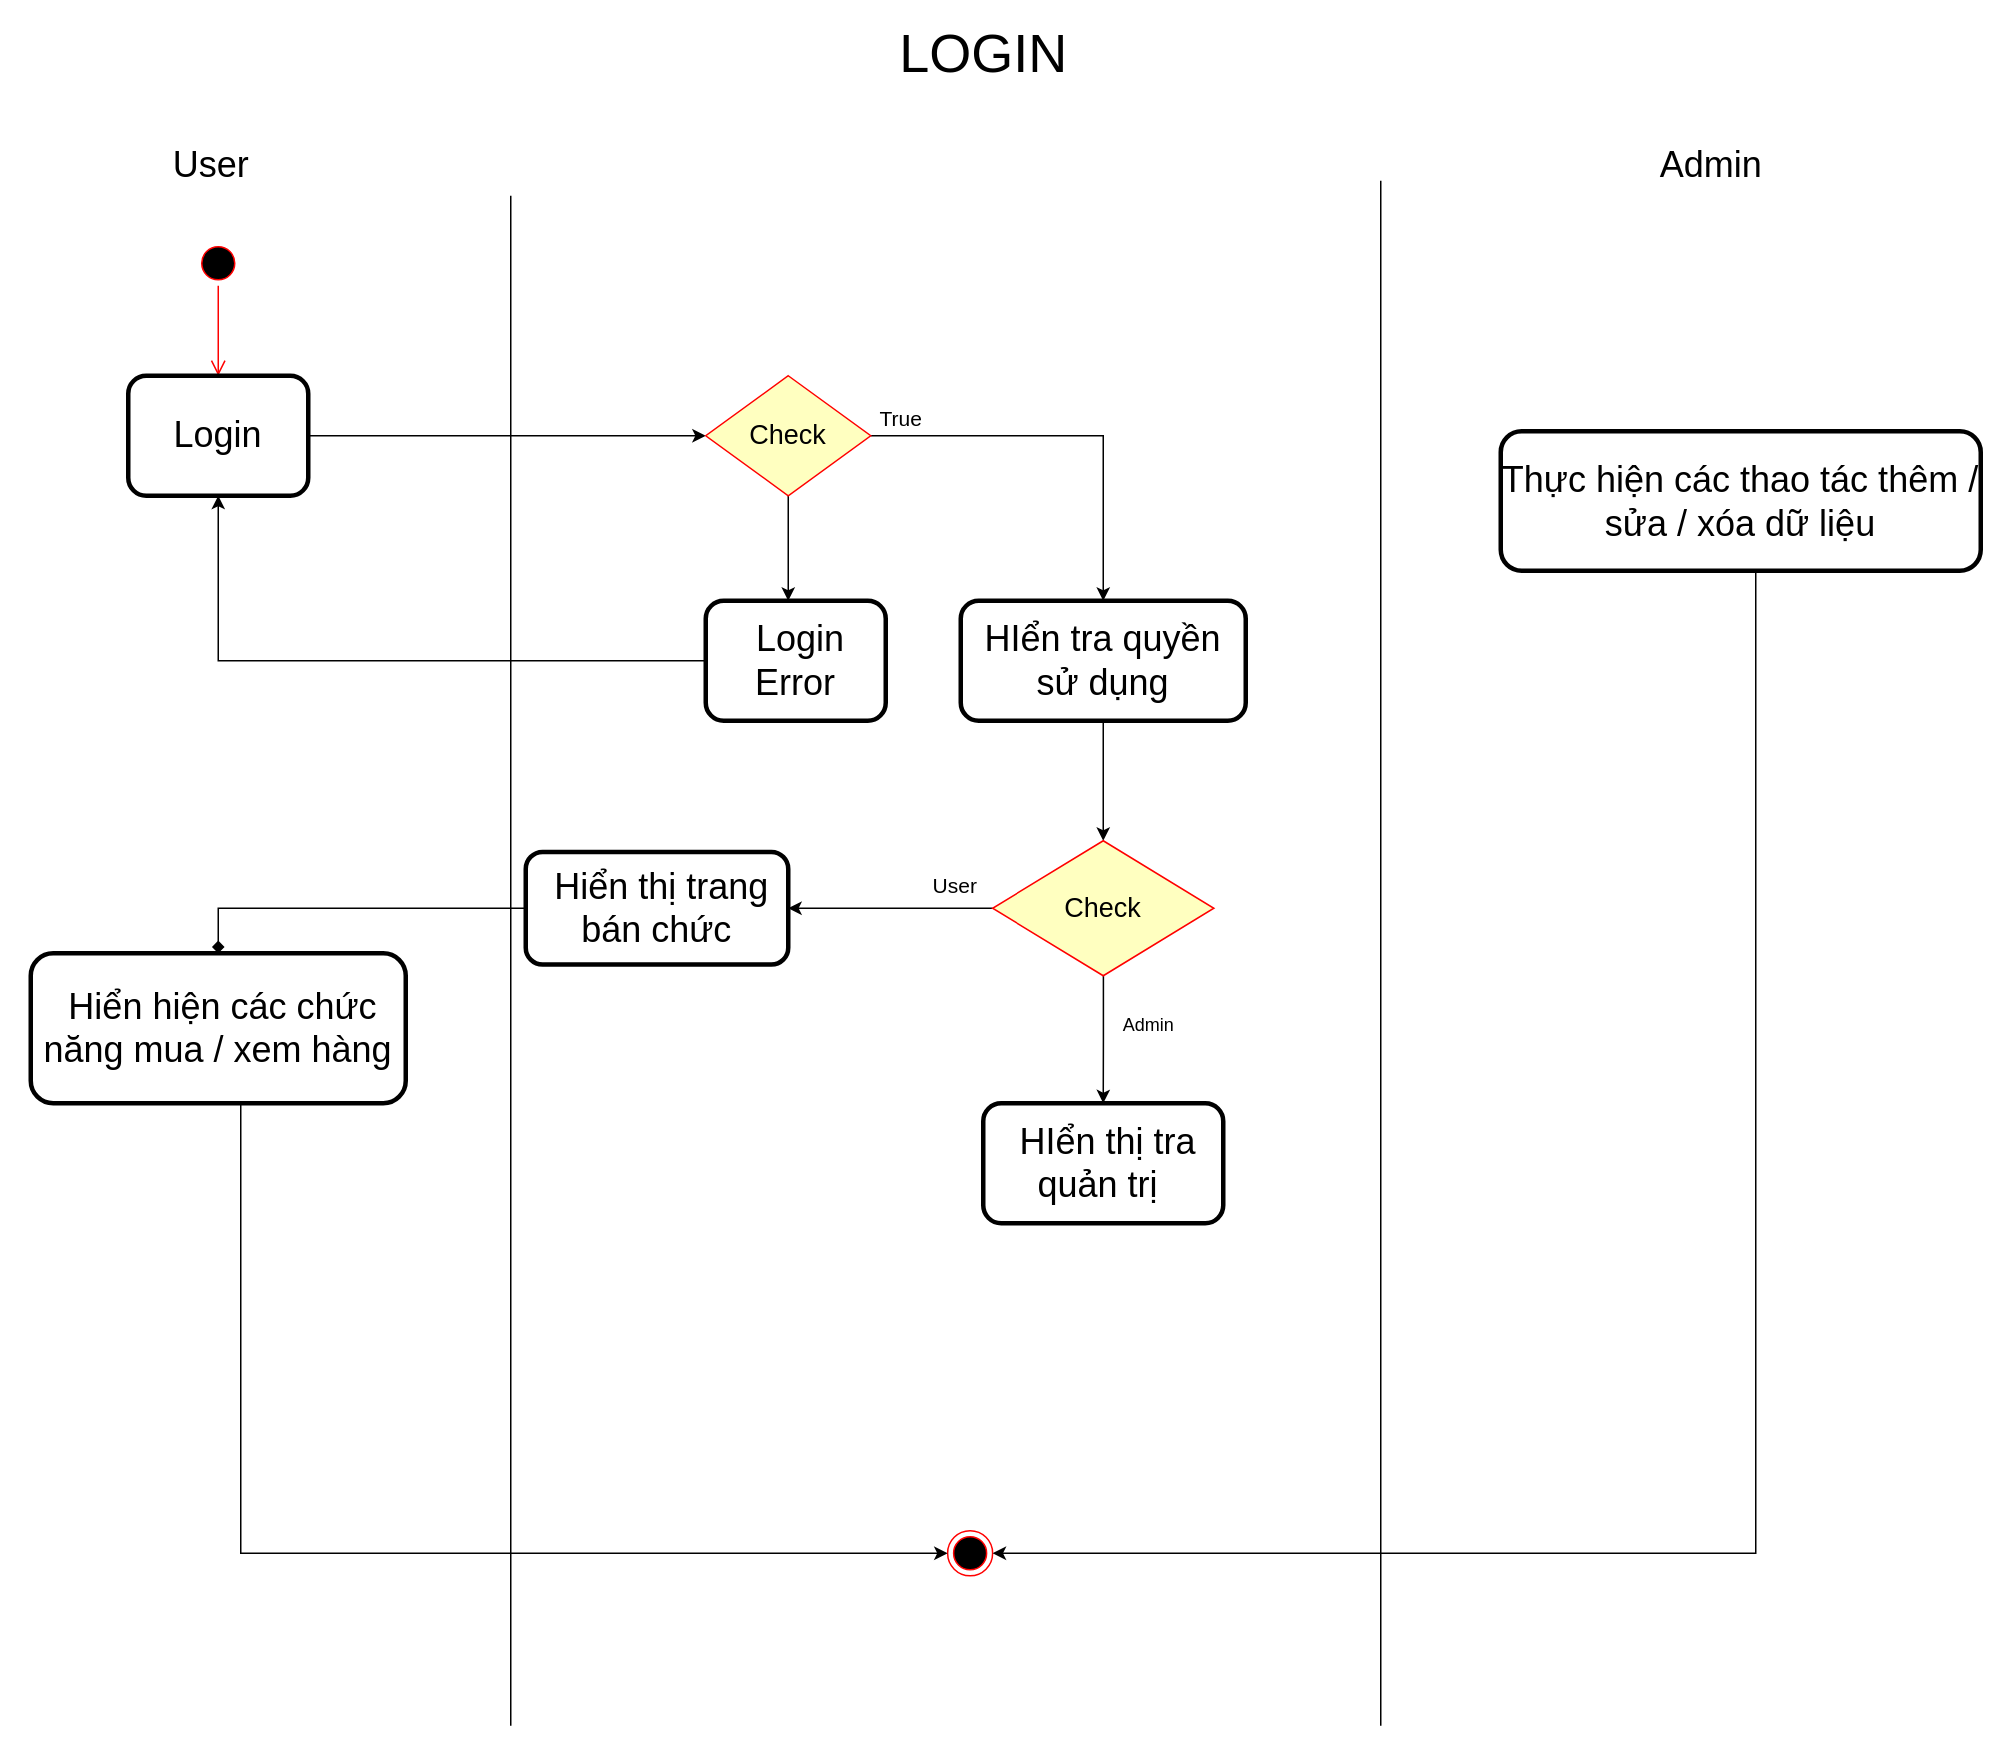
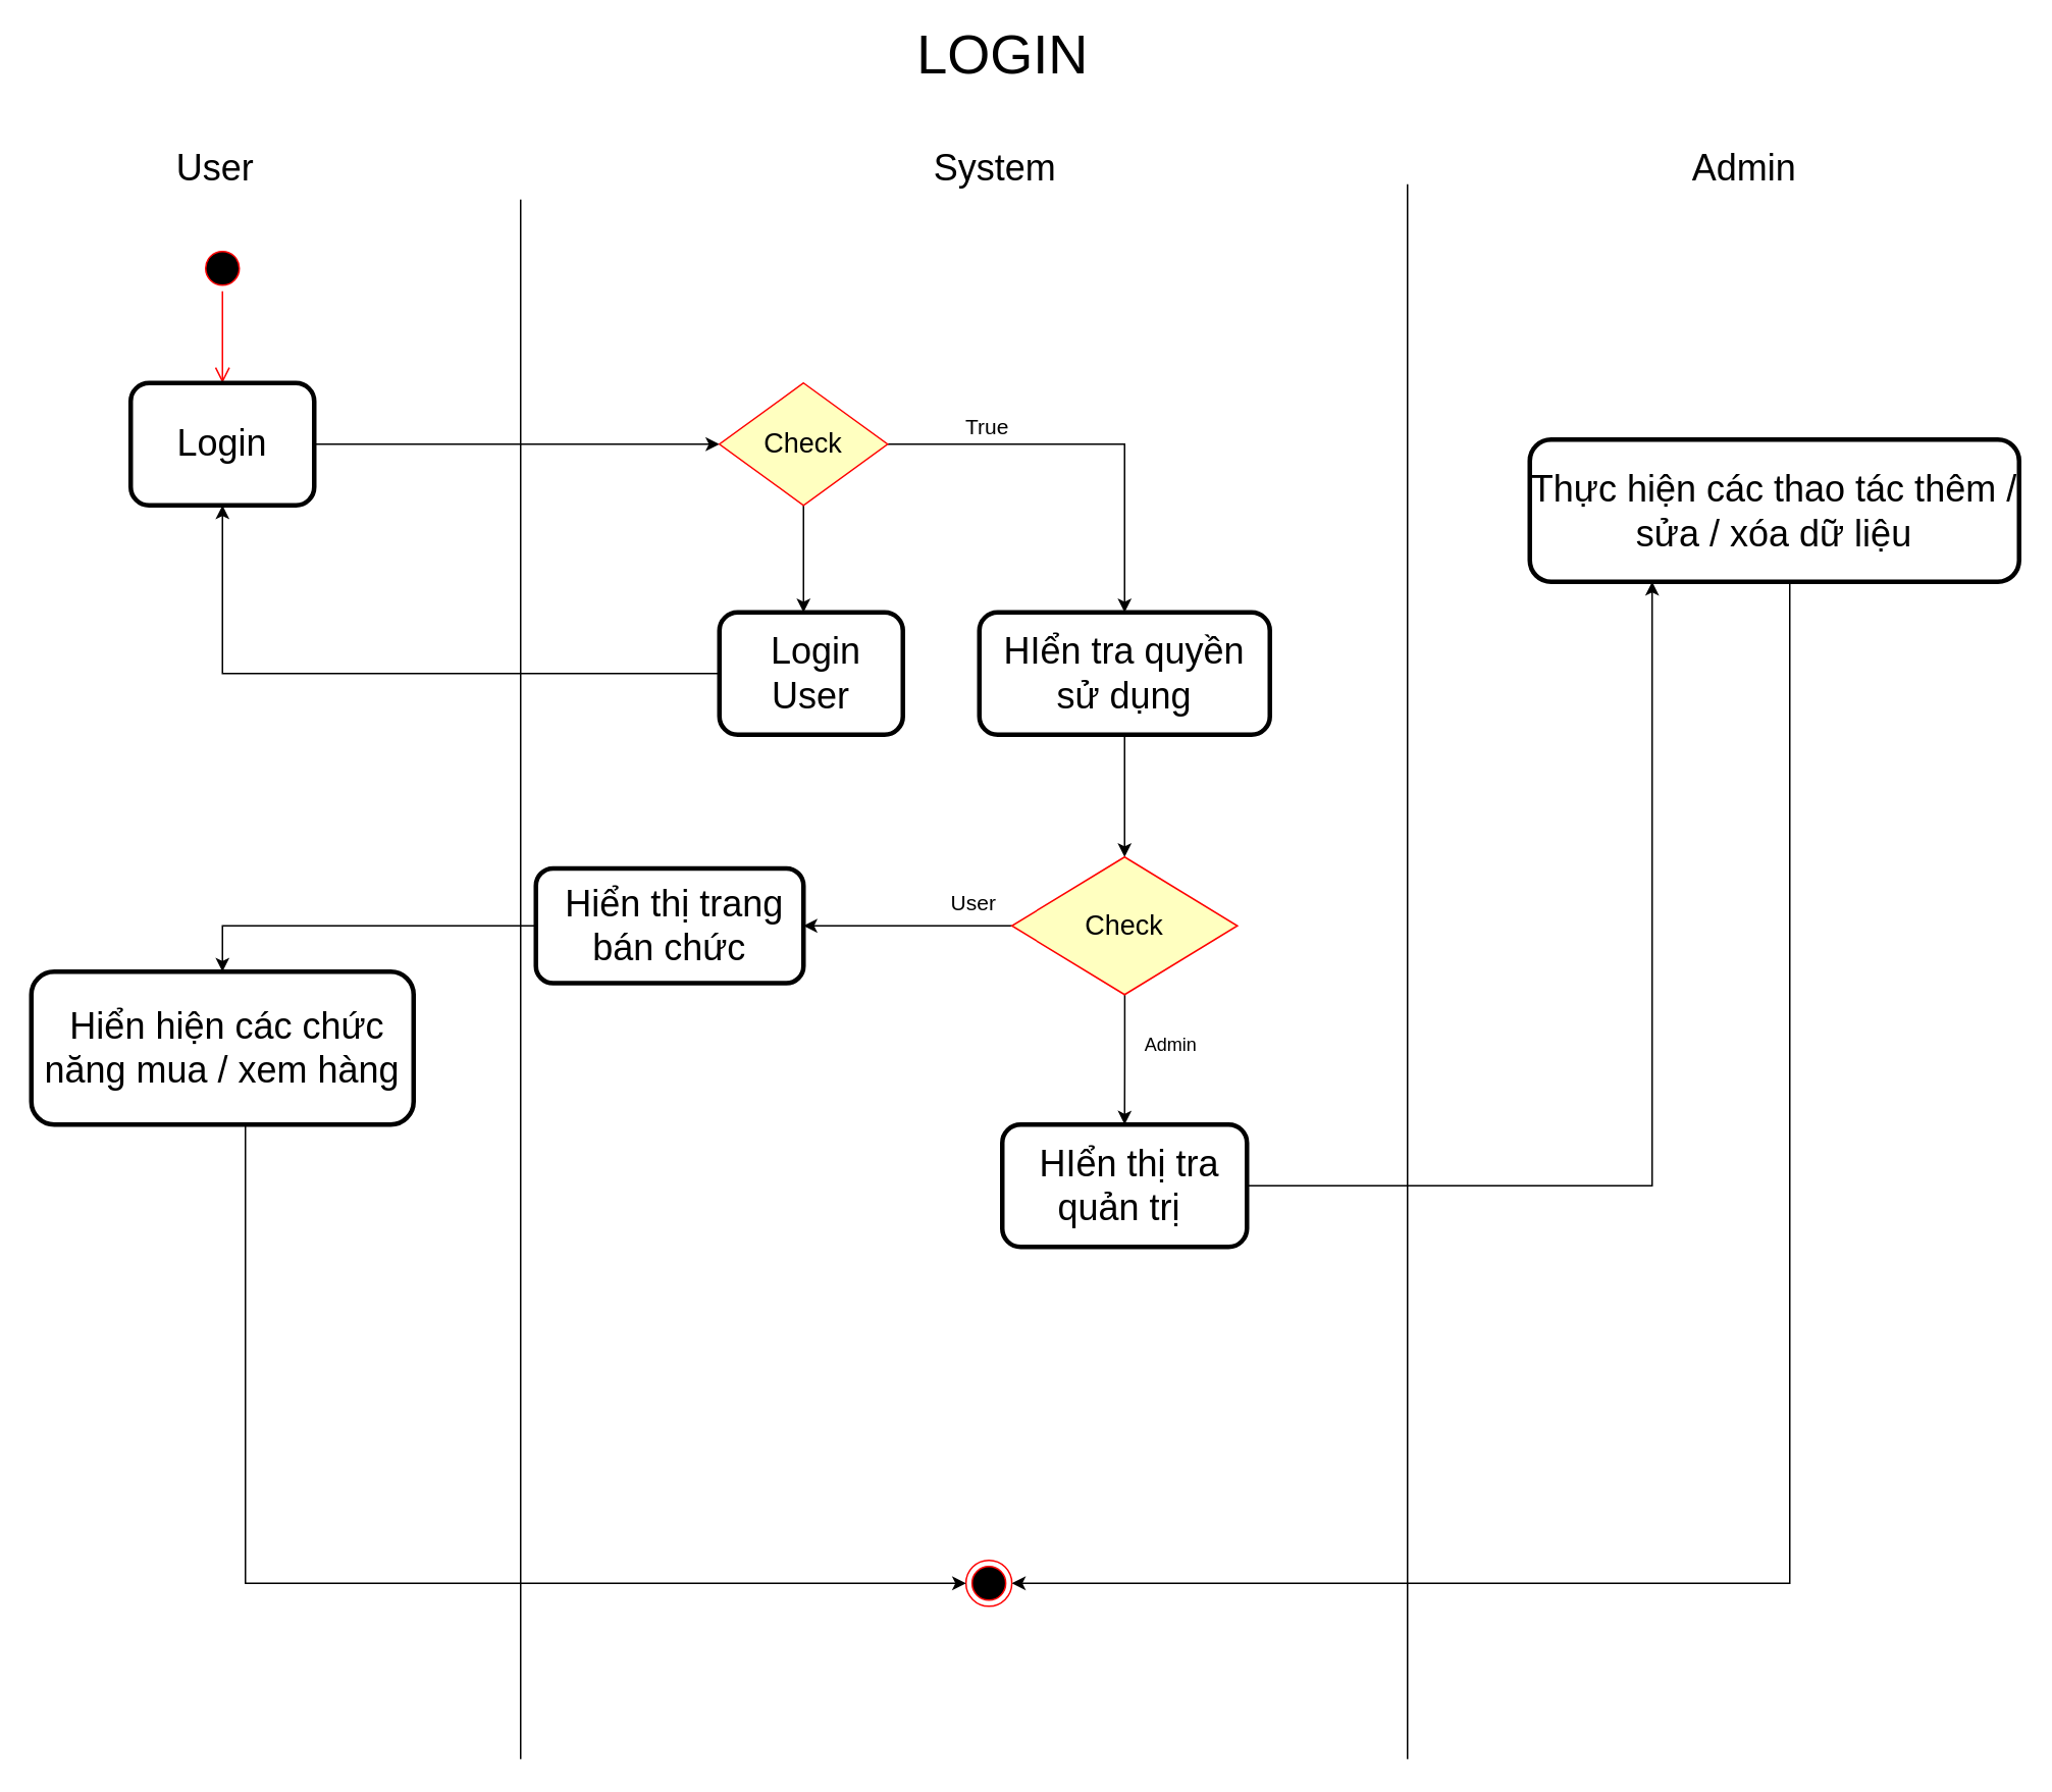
  <mxCell id="0" />
  <mxCell id="1" parent="0" />
  <mxCell id="2" value="" style="ellipse;html=1;shape=endState;fillColor=#000000;strokeColor=#ff0000;" parent="1" vertex="1"><mxGeometry x="631.25" y="1020" width="30" height="30" as="geometry" /></mxCell>
  <mxCell id="3" value="" style="ellipse;html=1;shape=startState;fillColor=#000000;strokeColor=#ff0000;" vertex="1" parent="1"><mxGeometry x="130" y="160" width="30" height="30" as="geometry" /></mxCell>
  <mxCell id="4" value="" style="edgeStyle=orthogonalEdgeStyle;html=1;verticalAlign=bottom;endArrow=open;endSize=8;strokeColor=#ff0000;" edge="1" source="3" parent="1"><mxGeometry relative="1" as="geometry"><mxPoint x="145" y="250" as="targetPoint" /><Array as="points"><mxPoint x="145" y="250" /></Array></mxGeometry></mxCell>
  <mxCell id="5" value="" style="endArrow=none;html=1;" edge="1" parent="1"><mxGeometry width="50" height="50" relative="1" as="geometry"><mxPoint x="340" y="1150" as="sourcePoint" /><mxPoint x="340" y="130" as="targetPoint" /></mxGeometry></mxCell>
  <mxCell id="6" value="" style="endArrow=none;html=1;" edge="1" parent="1"><mxGeometry width="50" height="50" relative="1" as="geometry"><mxPoint x="920" y="1150" as="sourcePoint" /><mxPoint x="920" y="120" as="targetPoint" /></mxGeometry></mxCell>
  <mxCell id="7" value="&lt;font style=&quot;font-size: 24px&quot;&gt;User&lt;/font&gt;" style="text;html=1;align=center;verticalAlign=middle;resizable=0;points=[];autosize=1;" vertex="1" parent="1"><mxGeometry x="105" y="100" width="70" height="20" as="geometry" /></mxCell>
+ <mxCell id="8" value="&lt;font style=&quot;font-size: 24px&quot;&gt;System&lt;/font&gt;" style="text;html=1;align=center;verticalAlign=middle;resizable=0;points=[];autosize=1;" vertex="1" parent="1"><mxGeometry x="600" y="100" width="100" height="20" as="geometry" /></mxCell>
  <mxCell id="9" value="&lt;font style=&quot;font-size: 24px&quot;&gt;Admin&lt;/font&gt;" style="text;html=1;align=center;verticalAlign=middle;resizable=0;points=[];autosize=1;" vertex="1" parent="1"><mxGeometry x="1100" y="100" width="80" height="20" as="geometry" /></mxCell>
  <mxCell id="10" style="edgeStyle=orthogonalEdgeStyle;rounded=0;orthogonalLoop=1;jettySize=auto;html=1;entryX=0;entryY=0.5;entryDx=0;entryDy=0;" edge="1" parent="1" source="11" target="14"><mxGeometry relative="1" as="geometry"><Array as="points"><mxPoint x="470" y="290" /></Array></mxGeometry></mxCell>
  <mxCell id="11" value="&lt;font style=&quot;font-size: 24px&quot;&gt;Login&lt;/font&gt;" style="shape=ext;rounded=1;html=1;whiteSpace=wrap;strokeWidth=3;shadow=0;" vertex="1" parent="1"><mxGeometry x="85" y="250" width="120" height="80" as="geometry" /></mxCell>
  <mxCell id="12" style="edgeStyle=orthogonalEdgeStyle;rounded=0;orthogonalLoop=1;jettySize=auto;html=1;" edge="1" parent="1" source="14"><mxGeometry relative="1" as="geometry"><mxPoint x="525" y="400" as="targetPoint" /></mxGeometry></mxCell>
  <mxCell id="13" style="edgeStyle=orthogonalEdgeStyle;rounded=0;orthogonalLoop=1;jettySize=auto;html=1;" edge="1" parent="1" source="14" target="18"><mxGeometry relative="1" as="geometry" /></mxCell>
  <mxCell id="14" value="&lt;font style=&quot;font-size: 18px&quot;&gt;Check&lt;/font&gt;" style="rhombus;whiteSpace=wrap;html=1;fillColor=#ffffc0;strokeColor=#ff0000;shadow=0;" vertex="1" parent="1"><mxGeometry x="470" y="250" width="110" height="80" as="geometry" /></mxCell>
  <mxCell id="15" style="edgeStyle=orthogonalEdgeStyle;rounded=0;orthogonalLoop=1;jettySize=auto;html=1;entryX=0.5;entryY=1;entryDx=0;entryDy=0;" edge="1" parent="1" source="16" target="11"><mxGeometry relative="1" as="geometry" /></mxCell>
- <mxCell id="16" value="&lt;font style=&quot;font-size: 24px&quot;&gt;&amp;nbsp;Login Error&lt;/font&gt;" style="shape=ext;rounded=1;html=1;whiteSpace=wrap;strokeWidth=3;shadow=0;" vertex="1" parent="1"><mxGeometry x="470" y="400" width="120" height="80" as="geometry" /></mxCell>
+ <mxCell id="16" value="&lt;font style=&quot;font-size: 24px&quot;&gt;&amp;nbsp;Login User&lt;/font&gt;" style="shape=ext;rounded=1;html=1;whiteSpace=wrap;strokeWidth=3;shadow=0;" vertex="1" parent="1"><mxGeometry x="470" y="400" width="120" height="80" as="geometry" /></mxCell>
  <mxCell id="17" style="edgeStyle=orthogonalEdgeStyle;rounded=0;orthogonalLoop=1;jettySize=auto;html=1;entryX=0.5;entryY=0;entryDx=0;entryDy=0;" edge="1" parent="1" source="18" target="22"><mxGeometry relative="1" as="geometry" /></mxCell>
  <mxCell id="18" value="&lt;span style=&quot;font-size: 24px&quot;&gt;HIển tra quyền sử dụng&lt;/span&gt;" style="shape=ext;rounded=1;html=1;whiteSpace=wrap;strokeWidth=3;shadow=0;" vertex="1" parent="1"><mxGeometry x="640" y="400" width="190" height="80" as="geometry" /></mxCell>
  <mxCell id="19" value="&lt;font style=&quot;font-size: 36px&quot;&gt;&amp;nbsp;LOGIN&lt;/font&gt;" style="text;html=1;align=center;verticalAlign=middle;resizable=0;points=[];autosize=1;" vertex="1" parent="1"><mxGeometry x="580" y="20" width="140" height="30" as="geometry" /></mxCell>
  <mxCell id="20" style="edgeStyle=orthogonalEdgeStyle;rounded=0;orthogonalLoop=1;jettySize=auto;html=1;entryX=1;entryY=0.5;entryDx=0;entryDy=0;" edge="1" parent="1" source="22" target="26"><mxGeometry relative="1" as="geometry"><mxPoint x="260" y="605" as="targetPoint" /></mxGeometry></mxCell>
  <mxCell id="21" style="edgeStyle=orthogonalEdgeStyle;rounded=0;orthogonalLoop=1;jettySize=auto;html=1;entryX=0.5;entryY=0;entryDx=0;entryDy=0;" edge="1" parent="1" source="22" target="24"><mxGeometry relative="1" as="geometry"><mxPoint x="950" y="280" as="targetPoint" /></mxGeometry></mxCell>
  <mxCell id="22" value="&lt;font style=&quot;font-size: 18px&quot;&gt;Check&lt;/font&gt;" style="rhombus;whiteSpace=wrap;html=1;fillColor=#ffffc0;strokeColor=#ff0000;shadow=0;" vertex="1" parent="1"><mxGeometry x="661.25" y="560" width="147.5" height="90" as="geometry" /></mxCell>
+ <mxCell id="23" style="edgeStyle=orthogonalEdgeStyle;rounded=0;orthogonalLoop=1;jettySize=auto;html=1;entryX=0.25;entryY=1;entryDx=0;entryDy=0;" edge="1" parent="1" source="24" target="33"><mxGeometry relative="1" as="geometry" /></mxCell>
  <mxCell id="24" value="&lt;font style=&quot;font-size: 24px&quot;&gt;&amp;nbsp;HIển thị tra quản trị&amp;nbsp;&lt;/font&gt;" style="shape=ext;rounded=1;html=1;whiteSpace=wrap;strokeWidth=3;shadow=0;" vertex="1" parent="1"><mxGeometry x="655" y="735" width="160" height="80" as="geometry" /></mxCell>
- <mxCell id="25" style="edgeStyle=orthogonalEdgeStyle;rounded=0;orthogonalLoop=1;jettySize=auto;html=1;entryX=0.5;entryY=0;entryDx=0;entryDy=0;endArrow=diamond;" edge="1" parent="1" source="26" target="31"><mxGeometry relative="1" as="geometry" /></mxCell>
+ <mxCell id="25" style="edgeStyle=orthogonalEdgeStyle;rounded=0;orthogonalLoop=1;jettySize=auto;html=1;entryX=0.5;entryY=0;entryDx=0;entryDy=0;" edge="1" parent="1" source="26" target="31"><mxGeometry relative="1" as="geometry" /></mxCell>
  <mxCell id="26" value="&lt;font style=&quot;font-size: 24px&quot;&gt;&amp;nbsp;Hiển thị trang bán chức&lt;/font&gt;" style="shape=ext;rounded=1;html=1;whiteSpace=wrap;strokeWidth=3;shadow=0;" vertex="1" parent="1"><mxGeometry x="350" y="567.5" width="175" height="75" as="geometry" /></mxCell>
  <mxCell id="27" value="&lt;font style=&quot;font-size: 14px&quot;&gt;User&lt;/font&gt;" style="text;html=1;align=center;verticalAlign=middle;resizable=0;points=[];autosize=1;" vertex="1" parent="1"><mxGeometry x="611.25" y="580" width="50" height="20" as="geometry" /></mxCell>
- <mxCell id="28" value="&lt;font style=&quot;font-size: 14px&quot;&gt;&#13;True&lt;br&gt;&lt;/font&gt;" style="text;html=1;align=center;verticalAlign=middle;resizable=0;points=[];autosize=1;" vertex="1" parent="1"><mxGeometry x="580" y="260" width="40" height="20" as="geometry" /></mxCell>
+ <mxCell id="28" value="&lt;font style=&quot;font-size: 14px&quot;&gt;&#13;True&lt;br&gt;&lt;/font&gt;" style="text;html=1;align=center;verticalAlign=middle;resizable=0;points=[];autosize=1;" vertex="1" parent="1"><mxGeometry x="625" y="260" width="40" height="20" as="geometry" /></mxCell>
  <mxCell id="29" value="Admin&lt;br&gt;&#13;" style="text;html=1;align=center;verticalAlign=middle;resizable=0;points=[];autosize=1;" vertex="1" parent="1"><mxGeometry x="740" y="680" width="50" height="20" as="geometry" /></mxCell>
  <mxCell id="30" style="edgeStyle=orthogonalEdgeStyle;rounded=0;orthogonalLoop=1;jettySize=auto;html=1;entryX=0;entryY=0.5;entryDx=0;entryDy=0;" edge="1" parent="1" source="31" target="2"><mxGeometry relative="1" as="geometry"><Array as="points"><mxPoint x="160" y="1035" /></Array></mxGeometry></mxCell>
  <mxCell id="31" value="&lt;font style=&quot;font-size: 24px&quot;&gt;&amp;nbsp;Hiển hiện các chức năng mua / xem hàng&lt;/font&gt;" style="shape=ext;rounded=1;html=1;whiteSpace=wrap;strokeWidth=3;shadow=0;" vertex="1" parent="1"><mxGeometry x="20" y="635" width="250" height="100" as="geometry" /></mxCell>
  <mxCell id="32" style="edgeStyle=orthogonalEdgeStyle;rounded=0;orthogonalLoop=1;jettySize=auto;html=1;entryX=1;entryY=0.5;entryDx=0;entryDy=0;" edge="1" parent="1" source="33" target="2"><mxGeometry relative="1" as="geometry"><mxPoint x="1160" y="1060" as="targetPoint" /><Array as="points"><mxPoint x="1170" y="1035" /></Array></mxGeometry></mxCell>
  <mxCell id="33" value="&lt;font style=&quot;font-size: 24px&quot;&gt;Thực hiện các thao tác thêm / sửa / xóa dữ liệu&lt;/font&gt;" style="shape=ext;rounded=1;html=1;whiteSpace=wrap;strokeWidth=3;shadow=0;" vertex="1" parent="1"><mxGeometry x="1000" y="287" width="320" height="93" as="geometry" /></mxCell>
